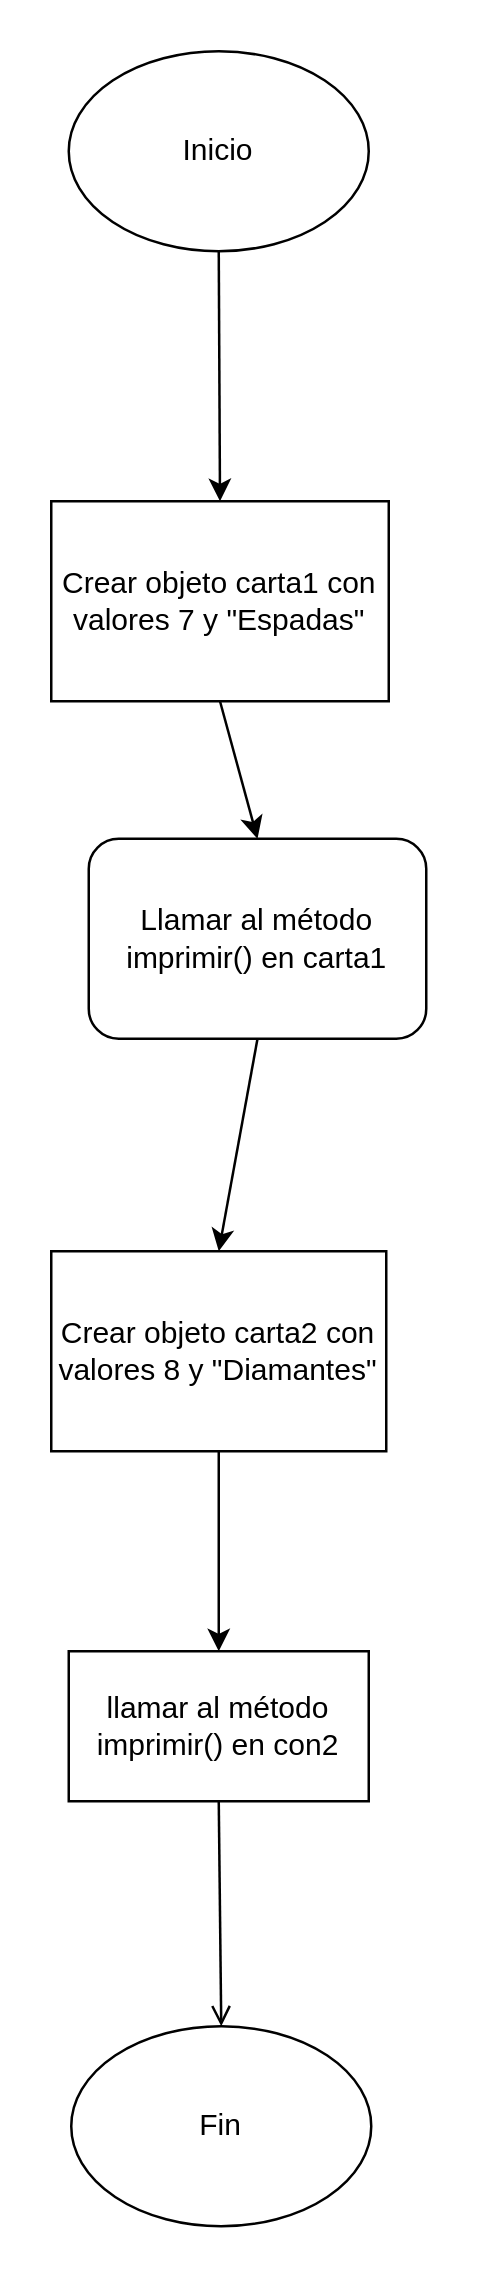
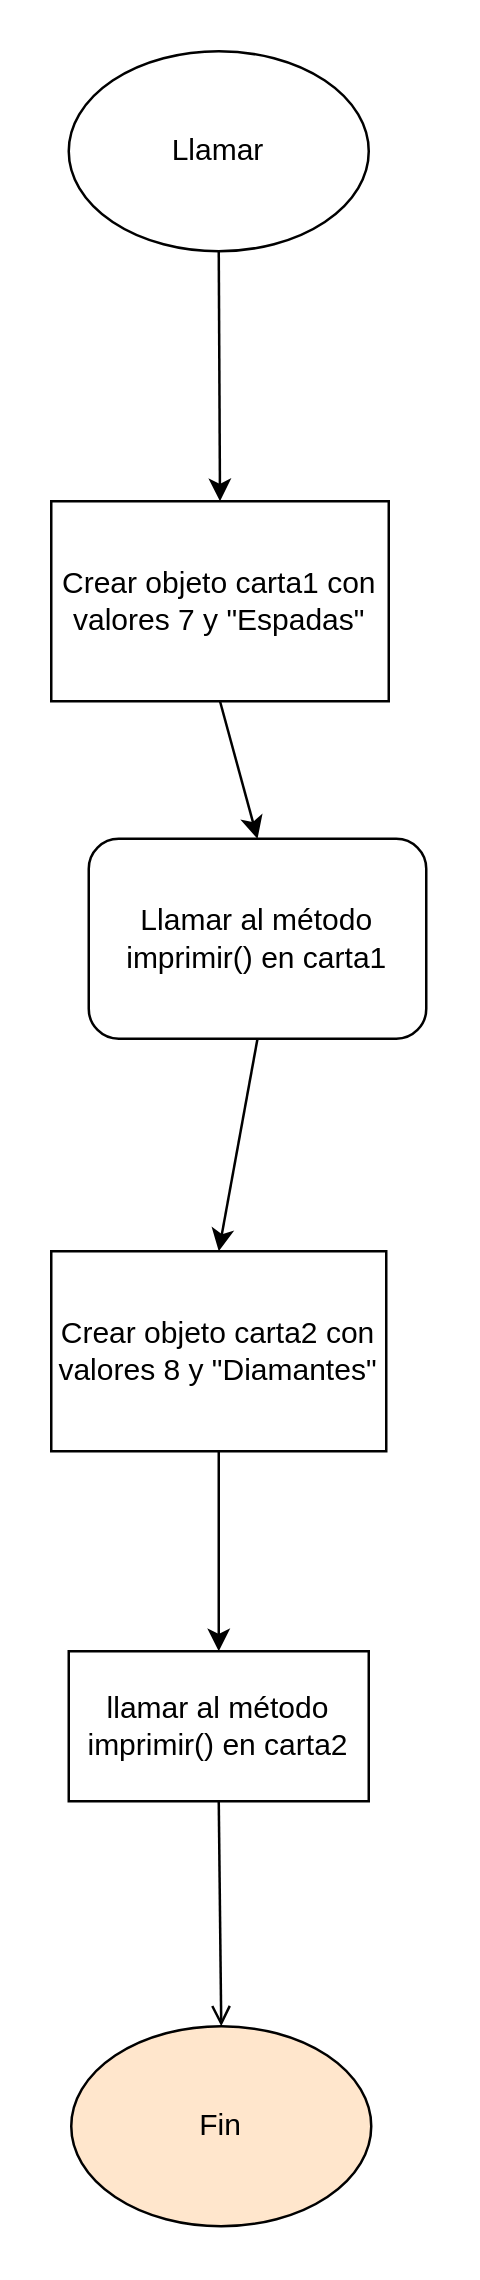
  <mxCell id="0" />
  <mxCell id="1" parent="0" />
- <mxCell id="2" value="Inicio" style="ellipse;whiteSpace=wrap;html=1;" vertex="1" parent="1"><mxGeometry x="27" y="20" width="120" height="80" as="geometry" /></mxCell>
+ <mxCell id="2" value="Llamar" style="ellipse;whiteSpace=wrap;html=1;" vertex="1" parent="1"><mxGeometry x="27" y="20" width="120" height="80" as="geometry" /></mxCell>
  <mxCell id="3" value="Crear objeto carta1 con valores 7 y &quot;Espadas&quot;" style="rounded=0;whiteSpace=wrap;html=1;" vertex="1" parent="1"><mxGeometry x="20" y="200" width="135" height="80" as="geometry" /></mxCell>
  <mxCell id="4" value="Llamar al método imprimir() en carta1" style="rounded=1;whiteSpace=wrap;html=1;" vertex="1" parent="1"><mxGeometry x="35" y="335" width="135" height="80" as="geometry" /></mxCell>
  <mxCell id="5" value="Crear objeto carta2 con valores 8 y &quot;Diamantes&quot;" style="rounded=0;whiteSpace=wrap;html=1;" vertex="1" parent="1"><mxGeometry x="20" y="500" width="134" height="80" as="geometry" /></mxCell>
- <mxCell id="6" value="llamar al método imprimir() en con2" style="rounded=0;whiteSpace=wrap;html=1;" vertex="1" parent="1"><mxGeometry x="27" y="660" width="120" height="60" as="geometry" /></mxCell>
- <mxCell id="7" value="Fin" style="ellipse;whiteSpace=wrap;html=1;" vertex="1" parent="1"><mxGeometry x="28" y="810" width="120" height="80" as="geometry" /></mxCell>
+ <mxCell id="6" value="llamar al método imprimir() en carta2" style="rounded=0;whiteSpace=wrap;html=1;" vertex="1" parent="1"><mxGeometry x="27" y="660" width="120" height="60" as="geometry" /></mxCell>
+ <mxCell id="7" value="Fin" style="ellipse;whiteSpace=wrap;html=1;fillColor=#ffe6cc;" vertex="1" parent="1"><mxGeometry x="28" y="810" width="120" height="80" as="geometry" /></mxCell>
  <mxCell id="8" value="" style="endArrow=classic;html=1;rounded=0;exitX=0.5;exitY=1;exitDx=0;exitDy=0;entryX=0.5;entryY=0;entryDx=0;entryDy=0;" edge="1" parent="1" source="2" target="3"><mxGeometry width="50" height="50" relative="1" as="geometry"><mxPoint x="112" y="170" as="sourcePoint" /><mxPoint x="112" y="540" as="targetPoint" /></mxGeometry></mxCell>
  <mxCell id="9" value="" style="endArrow=classic;html=1;rounded=0;exitX=0.5;exitY=1;exitDx=0;exitDy=0;entryX=0.5;entryY=0;entryDx=0;entryDy=0;" edge="1" parent="1" source="3" target="4"><mxGeometry width="50" height="50" relative="1" as="geometry"><mxPoint x="62" y="390" as="sourcePoint" /><mxPoint x="112" y="340" as="targetPoint" /></mxGeometry></mxCell>
  <mxCell id="10" value="" style="endArrow=classic;html=1;rounded=0;entryX=0.5;entryY=0;entryDx=0;entryDy=0;exitX=0.5;exitY=1;exitDx=0;exitDy=0;" edge="1" parent="1" source="4" target="5"><mxGeometry width="50" height="50" relative="1" as="geometry"><mxPoint x="82" y="430" as="sourcePoint" /><mxPoint x="112" y="340" as="targetPoint" /></mxGeometry></mxCell>
  <mxCell id="11" value="" style="endArrow=classic;html=1;rounded=0;exitX=0.5;exitY=1;exitDx=0;exitDy=0;entryX=0.5;entryY=0;entryDx=0;entryDy=0;" edge="1" parent="1" source="5" target="6"><mxGeometry width="50" height="50" relative="1" as="geometry"><mxPoint x="82" y="640" as="sourcePoint" /><mxPoint x="132" y="590" as="targetPoint" /></mxGeometry></mxCell>
  <mxCell id="12" value="" style="endArrow=open;html=1;rounded=0;exitX=0.5;exitY=1;exitDx=0;exitDy=0;entryX=0.5;entryY=0;entryDx=0;entryDy=0;" edge="1" parent="1" source="6" target="7"><mxGeometry width="50" height="50" relative="1" as="geometry"><mxPoint x="62" y="770" as="sourcePoint" /><mxPoint x="112" y="720" as="targetPoint" /></mxGeometry></mxCell>
